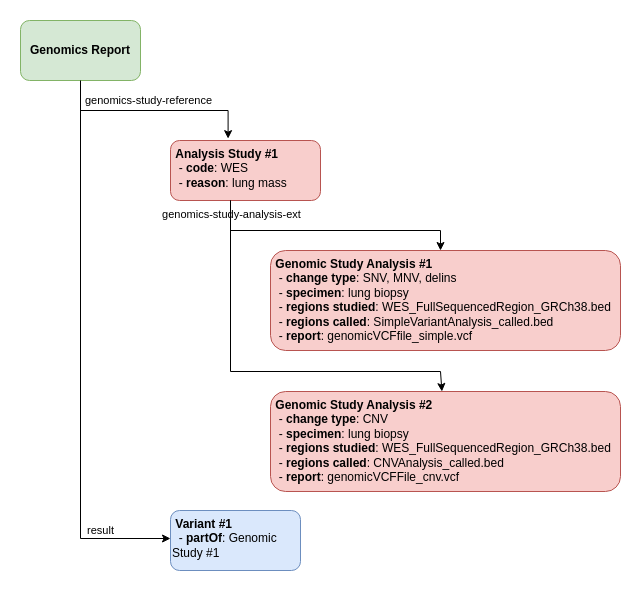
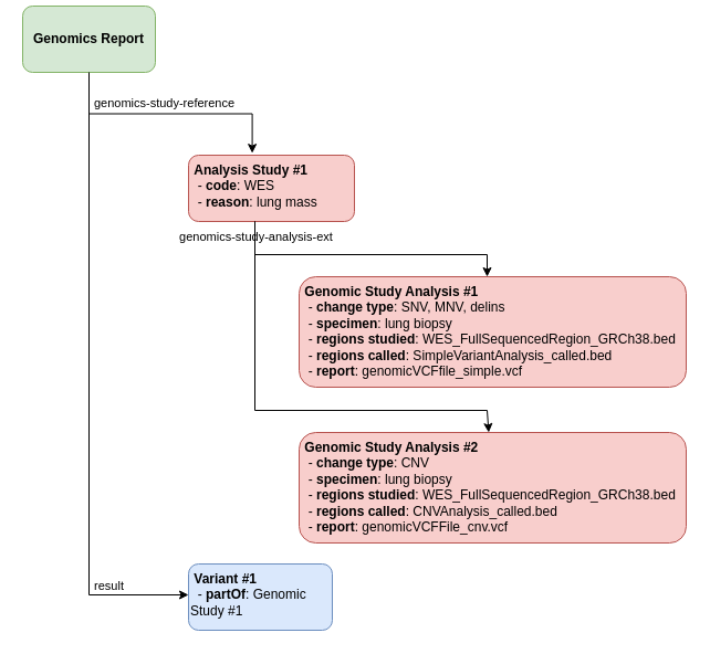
  <mxCell id="0" />
  <mxCell id="1" parent="0" />
  <mxCell id="2" value="genomics-study-reference" style="edgeStyle=orthogonalEdgeStyle;rounded=0;orthogonalLoop=1;jettySize=auto;html=1;exitX=0.5;exitY=1;exitDx=0;exitDy=0;entryX=0.384;entryY=-0.031;entryDx=0;entryDy=0;entryPerimeter=0;" edge="1" parent="1" source="3" target="4"><mxGeometry x="-0.048" y="10" relative="1" as="geometry"><mxPoint as="offset" /></mxGeometry></mxCell>
- <mxCell id="3" value="Genomics Report" style="rounded=1;whiteSpace=wrap;html=1;fillColor=#d5e8d4;strokeColor=#82b366;fontStyle=1" vertex="1" parent="1"><mxGeometry x="20" y="20" width="120" height="60" as="geometry" /></mxCell>
+ <mxCell id="3" value="Genomics Report" style="rounded=1;whiteSpace=wrap;html=1;fillColor=#d5e8d4;strokeColor=#82b366;fontStyle=1" vertex="1" parent="1"><mxGeometry x="20" y="5" width="120" height="60" as="geometry" /></mxCell>
  <mxCell id="4" value="&amp;nbsp;Analysis Study #1&lt;br&gt;&lt;span style=&quot;font-weight: normal;&quot;&gt;&amp;nbsp; - &lt;/span&gt;code&lt;span style=&quot;font-weight: normal;&quot;&gt;: WES&lt;br&gt;&amp;nbsp; - &lt;/span&gt;reason&lt;span style=&quot;font-weight: normal;&quot;&gt;: lung mass&lt;br&gt;&lt;/span&gt;" style="rounded=1;whiteSpace=wrap;html=1;fillColor=#f8cecc;strokeColor=#b85450;fontStyle=1;align=left;verticalAlign=top;" vertex="1" parent="1"><mxGeometry x="170" y="140" width="150" height="60" as="geometry" /></mxCell>
  <mxCell id="5" value="&amp;nbsp;Genomic Study Analysis #1&lt;br&gt;&lt;span style=&quot;font-weight: normal;&quot;&gt;&amp;nbsp; - &lt;/span&gt;change type&lt;span style=&quot;font-weight: normal;&quot;&gt;: SNV, MNV, delins&lt;br&gt;&amp;nbsp; - &lt;/span&gt;specimen&lt;span style=&quot;font-weight: normal;&quot;&gt;: lung biopsy&lt;br&gt;&lt;/span&gt;&lt;span style=&quot;font-weight: normal;&quot;&gt;&amp;nbsp; - &lt;/span&gt;regions studied&lt;span style=&quot;font-weight: normal;&quot;&gt;:&amp;nbsp;WES_FullSequencedRegion_GRCh38.bed&lt;br&gt;&amp;nbsp; - &lt;/span&gt;regions called&lt;span style=&quot;font-weight: normal;&quot;&gt;: SimpleVariantAnalysis_called.bed&lt;br&gt;&amp;nbsp; - &lt;/span&gt;report&lt;span style=&quot;font-weight: normal;&quot;&gt;: genomicVCFfile_simple.vcf&lt;br&gt;&lt;/span&gt;" style="rounded=1;whiteSpace=wrap;html=1;fillColor=#f8cecc;strokeColor=#b85450;fontStyle=1;verticalAlign=top;align=left;" vertex="1" parent="1"><mxGeometry x="270" y="250" width="350" height="100" as="geometry" /></mxCell>
  <mxCell id="6" value="" style="endArrow=classic;html=1;rounded=0;exitX=0.5;exitY=1;exitDx=0;exitDy=0;" edge="1" parent="1"><mxGeometry width="50" height="50" relative="1" as="geometry"><mxPoint x="230" y="200" as="sourcePoint" /><mxPoint x="440" y="250" as="targetPoint" /><Array as="points"><mxPoint x="230" y="230" /><mxPoint x="440" y="230" /></Array></mxGeometry></mxCell>
  <mxCell id="7" value="genomics-study-analysis-ext" style="edgeLabel;html=1;align=center;verticalAlign=middle;resizable=0;points=[];" vertex="1" connectable="0" parent="6"><mxGeometry x="-0.806" y="1" relative="1" as="geometry"><mxPoint x="-1" y="-12" as="offset" /></mxGeometry></mxCell>
  <mxCell id="8" value="&amp;nbsp;Genomic Study Analysis #2&lt;br&gt;&lt;span style=&quot;font-weight: normal;&quot;&gt;&amp;nbsp; - &lt;/span&gt;change type&lt;span style=&quot;font-weight: normal;&quot;&gt;: CNV&lt;br&gt;&amp;nbsp; - &lt;/span&gt;specimen&lt;span style=&quot;font-weight: normal;&quot;&gt;: lung biopsy&lt;br&gt;&amp;nbsp; - &lt;/span&gt;regions studied&lt;span style=&quot;font-weight: normal;&quot;&gt;:&amp;nbsp;WES_FullSequencedRegion_GRCh38.bed&lt;br&gt;&amp;nbsp; - &lt;/span&gt;regions called&lt;span style=&quot;font-weight: normal;&quot;&gt;: CNVAnalysis_called.bed&lt;br&gt;&amp;nbsp; - &lt;/span&gt;report&lt;span style=&quot;font-weight: normal;&quot;&gt;: genomicVCFFile_cnv.vcf&lt;br&gt;&lt;/span&gt;" style="rounded=1;whiteSpace=wrap;html=1;fillColor=#f8cecc;strokeColor=#b85450;fontStyle=1;verticalAlign=top;align=left;" vertex="1" parent="1"><mxGeometry x="270" y="391" width="350" height="100" as="geometry" /></mxCell>
  <mxCell id="9" value="" style="endArrow=classic;html=1;rounded=0;" edge="1" parent="1" target="8"><mxGeometry width="50" height="50" relative="1" as="geometry"><mxPoint x="230" y="200" as="sourcePoint" /><mxPoint x="440" y="391" as="targetPoint" /><Array as="points"><mxPoint x="230" y="371" /><mxPoint x="440" y="371" /></Array></mxGeometry></mxCell>
  <mxCell id="10" value="&amp;nbsp;Variant #1&lt;br&gt;&lt;span style=&quot;font-weight: normal;&quot;&gt;&amp;nbsp; - &lt;/span&gt;partOf&lt;span style=&quot;font-weight: normal;&quot;&gt;: Genomic Study #1&lt;/span&gt;" style="rounded=1;whiteSpace=wrap;html=1;fillColor=#dae8fc;strokeColor=#6c8ebf;fontStyle=1;align=left;verticalAlign=top;" vertex="1" parent="1"><mxGeometry x="170" y="510" width="130" height="60" as="geometry" /></mxCell>
  <mxCell id="11" value="result" style="edgeStyle=orthogonalEdgeStyle;rounded=0;orthogonalLoop=1;jettySize=auto;html=1;exitX=0.5;exitY=1;exitDx=0;exitDy=0;" edge="1" parent="1" source="3" target="10"><mxGeometry x="0.745" y="8" relative="1" as="geometry"><mxPoint x="90" y="90" as="sourcePoint" /><mxPoint x="240" y="150" as="targetPoint" /><Array as="points"><mxPoint x="80" y="538" /></Array><mxPoint as="offset" /></mxGeometry></mxCell>
